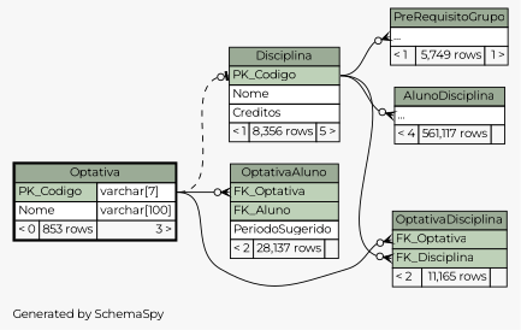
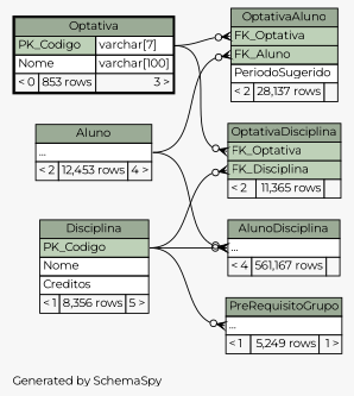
  digraph {
    bgcolor="#f7f7f7"
    fontname=Montserrat
    fontsize=11
    label="\nGenerated by SchemaSpy"
    labeljust=l
    nodesep=0.18
    rankdir=RL
    ranksep=0.46
    node [fontname=Montserrat fontsize=11 shape=plaintext]
    edge [arrowhead=none arrowsize=0.8 arrowtail=crowodot dir=back fontname=Montserrat headport="PK_Codigo:e" tailport="elipses:w"]
-   n1 [label=<     <TABLE BORDER="0" CELLBORDER="1" CELLSPACING="0" BGCOLOR="#ffffff">       <TR><TD COLSPAN="3" BGCOLOR="#9bab96" ALIGN="CENTER">AlunoDisciplina</TD></TR>       <TR><TD PORT="elipses" COLSPAN="3" ALIGN="LEFT">...</TD></TR>       <TR><TD ALIGN="LEFT" BGCOLOR="#f7f7f7">&lt; 4</TD><TD ALIGN="RIGHT" BGCOLOR="#f7f7f7">561,117 rows</TD><TD ALIGN="RIGHT" BGCOLOR="#f7f7f7">  </TD></TR>     </TABLE>>]
+   n1 [label=<     <TABLE BORDER="0" CELLBORDER="1" CELLSPACING="0" BGCOLOR="#ffffff">       <TR><TD COLSPAN="3" BGCOLOR="#9bab96" ALIGN="CENTER">AlunoDisciplina</TD></TR>       <TR><TD PORT="elipses" COLSPAN="3" ALIGN="LEFT">...</TD></TR>       <TR><TD ALIGN="LEFT" BGCOLOR="#f7f7f7">&lt; 4</TD><TD ALIGN="RIGHT" BGCOLOR="#f7f7f7">561,167 rows</TD><TD ALIGN="RIGHT" BGCOLOR="#f7f7f7">  </TD></TR>     </TABLE>>]
+   n2 [label=<     <TABLE BORDER="0" CELLBORDER="1" CELLSPACING="0" BGCOLOR="#ffffff">       <TR><TD COLSPAN="3" BGCOLOR="#9bab96" ALIGN="CENTER">Aluno</TD></TR>       <TR><TD PORT="elipses" COLSPAN="3" ALIGN="LEFT">...</TD></TR>       <TR><TD ALIGN="LEFT" BGCOLOR="#f7f7f7">&lt; 2</TD><TD ALIGN="RIGHT" BGCOLOR="#f7f7f7">12,453 rows</TD><TD ALIGN="RIGHT" BGCOLOR="#f7f7f7">4 &gt;</TD></TR>     </TABLE>>]
    n3 [label=<     <TABLE BORDER="0" CELLBORDER="1" CELLSPACING="0" BGCOLOR="#ffffff">       <TR><TD COLSPAN="3" BGCOLOR="#9bab96" ALIGN="CENTER">Disciplina</TD></TR>       <TR><TD PORT="PK_Codigo" COLSPAN="3" BGCOLOR="#bed1b8" ALIGN="LEFT">PK_Codigo</TD></TR>       <TR><TD PORT="Nome" COLSPAN="3" ALIGN="LEFT">Nome</TD></TR>       <TR><TD PORT="Creditos" COLSPAN="3" ALIGN="LEFT">Creditos</TD></TR>       <TR><TD ALIGN="LEFT" BGCOLOR="#f7f7f7">&lt; 1</TD><TD ALIGN="RIGHT" BGCOLOR="#f7f7f7">8,356 rows</TD><TD ALIGN="RIGHT" BGCOLOR="#f7f7f7">5 &gt;</TD></TR>     </TABLE>>]
    n4 [label=<     <TABLE BORDER="2" CELLBORDER="1" CELLSPACING="0" BGCOLOR="#ffffff">       <TR><TD COLSPAN="3" BGCOLOR="#9bab96" ALIGN="CENTER">Optativa</TD></TR>       <TR><TD PORT="PK_Codigo" COLSPAN="2" BGCOLOR="#bed1b8" ALIGN="LEFT">PK_Codigo</TD><TD PORT="PK_Codigo.type" ALIGN="LEFT">varchar[7]</TD></TR>       <TR><TD PORT="Nome" COLSPAN="2" ALIGN="LEFT">Nome</TD><TD PORT="Nome.type" ALIGN="LEFT">varchar[100]</TD></TR>       <TR><TD ALIGN="LEFT" BGCOLOR="#f7f7f7">&lt; 0</TD><TD ALIGN="RIGHT" BGCOLOR="#f7f7f7">853 rows</TD><TD ALIGN="RIGHT" BGCOLOR="#f7f7f7">3 &gt;</TD></TR>     </TABLE>>]
    n5 [label=<     <TABLE BORDER="0" CELLBORDER="1" CELLSPACING="0" BGCOLOR="#ffffff">       <TR><TD COLSPAN="3" BGCOLOR="#9bab96" ALIGN="CENTER">OptativaAluno</TD></TR>       <TR><TD PORT="FK_Optativa" COLSPAN="3" BGCOLOR="#bed1b8" ALIGN="LEFT">FK_Optativa</TD></TR>       <TR><TD PORT="FK_Aluno" COLSPAN="3" BGCOLOR="#bed1b8" ALIGN="LEFT">FK_Aluno</TD></TR>       <TR><TD PORT="PeriodoSugerido" COLSPAN="3" ALIGN="LEFT">PeriodoSugerido</TD></TR>       <TR><TD ALIGN="LEFT" BGCOLOR="#f7f7f7">&lt; 2</TD><TD ALIGN="RIGHT" BGCOLOR="#f7f7f7">28,137 rows</TD><TD ALIGN="RIGHT" BGCOLOR="#f7f7f7">  </TD></TR>     </TABLE>>]
-   n6 [label=<     <TABLE BORDER="0" CELLBORDER="1" CELLSPACING="0" BGCOLOR="#ffffff">       <TR><TD COLSPAN="3" BGCOLOR="#9bab96" ALIGN="CENTER">OptativaDisciplina</TD></TR>       <TR><TD PORT="FK_Optativa" COLSPAN="3" BGCOLOR="#bed1b8" ALIGN="LEFT">FK_Optativa</TD></TR>       <TR><TD PORT="FK_Disciplina" COLSPAN="3" BGCOLOR="#bed1b8" ALIGN="LEFT">FK_Disciplina</TD></TR>       <TR><TD ALIGN="LEFT" BGCOLOR="#f7f7f7">&lt; 2</TD><TD ALIGN="RIGHT" BGCOLOR="#f7f7f7">11,165 rows</TD><TD ALIGN="RIGHT" BGCOLOR="#f7f7f7">  </TD></TR>     </TABLE>>]
-   n7 [label=<     <TABLE BORDER="0" CELLBORDER="1" CELLSPACING="0" BGCOLOR="#ffffff">       <TR><TD COLSPAN="3" BGCOLOR="#9bab96" ALIGN="CENTER">PreRequisitoGrupo</TD></TR>       <TR><TD PORT="elipses" COLSPAN="3" ALIGN="LEFT">...</TD></TR>       <TR><TD ALIGN="LEFT" BGCOLOR="#f7f7f7">&lt; 1</TD><TD ALIGN="RIGHT" BGCOLOR="#f7f7f7">5,749 rows</TD><TD ALIGN="RIGHT" BGCOLOR="#f7f7f7">1 &gt;</TD></TR>     </TABLE>>]
+   n6 [label=<     <TABLE BORDER="0" CELLBORDER="1" CELLSPACING="0" BGCOLOR="#ffffff">       <TR><TD COLSPAN="3" BGCOLOR="#9bab96" ALIGN="CENTER">OptativaDisciplina</TD></TR>       <TR><TD PORT="FK_Optativa" COLSPAN="3" BGCOLOR="#bed1b8" ALIGN="LEFT">FK_Optativa</TD></TR>       <TR><TD PORT="FK_Disciplina" COLSPAN="3" BGCOLOR="#bed1b8" ALIGN="LEFT">FK_Disciplina</TD></TR>       <TR><TD ALIGN="LEFT" BGCOLOR="#f7f7f7">&lt; 2</TD><TD ALIGN="RIGHT" BGCOLOR="#f7f7f7">11,365 rows</TD><TD ALIGN="RIGHT" BGCOLOR="#f7f7f7">  </TD></TR>     </TABLE>>]
+   n7 [label=<     <TABLE BORDER="0" CELLBORDER="1" CELLSPACING="0" BGCOLOR="#ffffff">       <TR><TD COLSPAN="3" BGCOLOR="#9bab96" ALIGN="CENTER">PreRequisitoGrupo</TD></TR>       <TR><TD PORT="elipses" COLSPAN="3" ALIGN="LEFT">...</TD></TR>       <TR><TD ALIGN="LEFT" BGCOLOR="#f7f7f7">&lt; 1</TD><TD ALIGN="RIGHT" BGCOLOR="#f7f7f7">5,249 rows</TD><TD ALIGN="RIGHT" BGCOLOR="#f7f7f7">1 &gt;</TD></TR>     </TABLE>>]
+   n1 -> n2 [headport="elipses:e"]
    n1 -> n3
-   n3 -> n4 [arrowtail=teeodot headport="PK_Codigo.type:e" style=dashed tailport="PK_Codigo:w"]
+   n5 -> n2 [headport="elipses:e" tailport="FK_Aluno:w"]
    n5 -> n4 [headport="PK_Codigo.type:e" tailport="FK_Optativa:w"]
    n6 -> n3 [tailport="FK_Disciplina:w"]
    n6 -> n4 [headport="PK_Codigo.type:e" tailport="FK_Optativa:w"]
    n7 -> n3
  }
